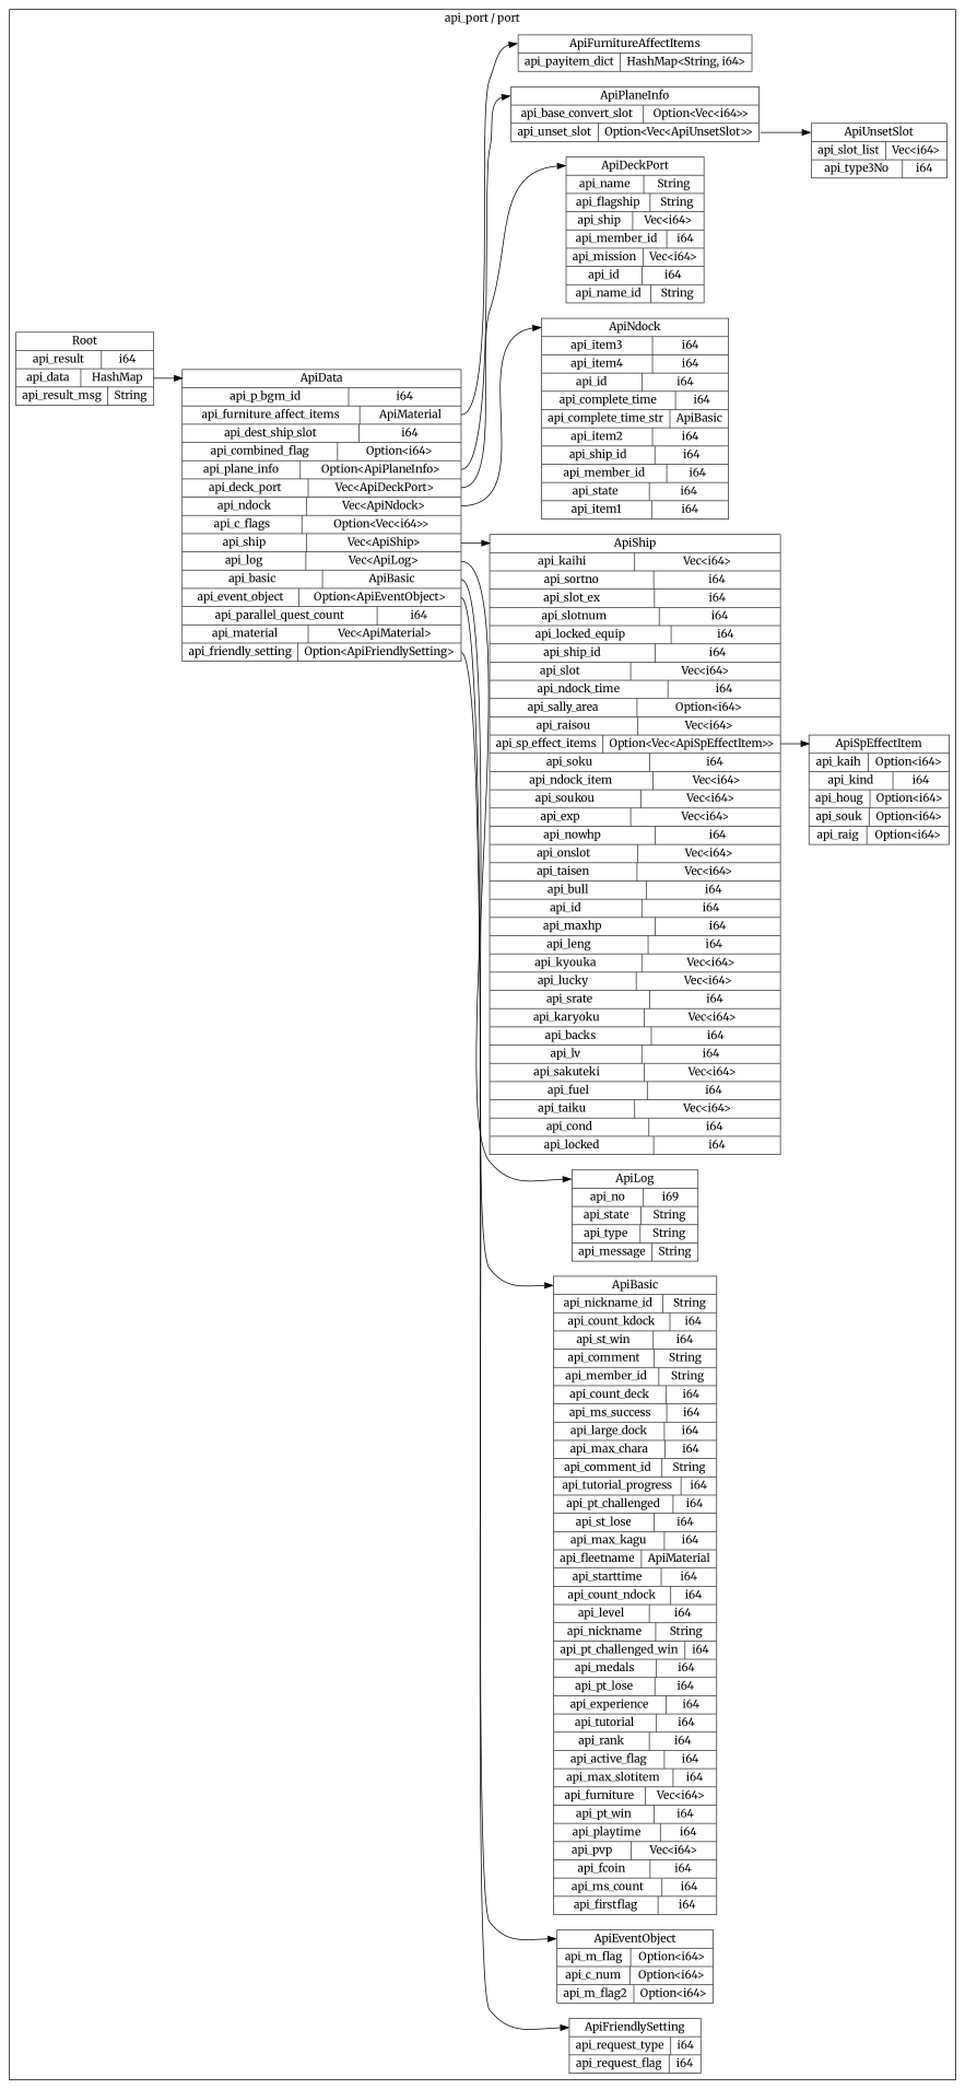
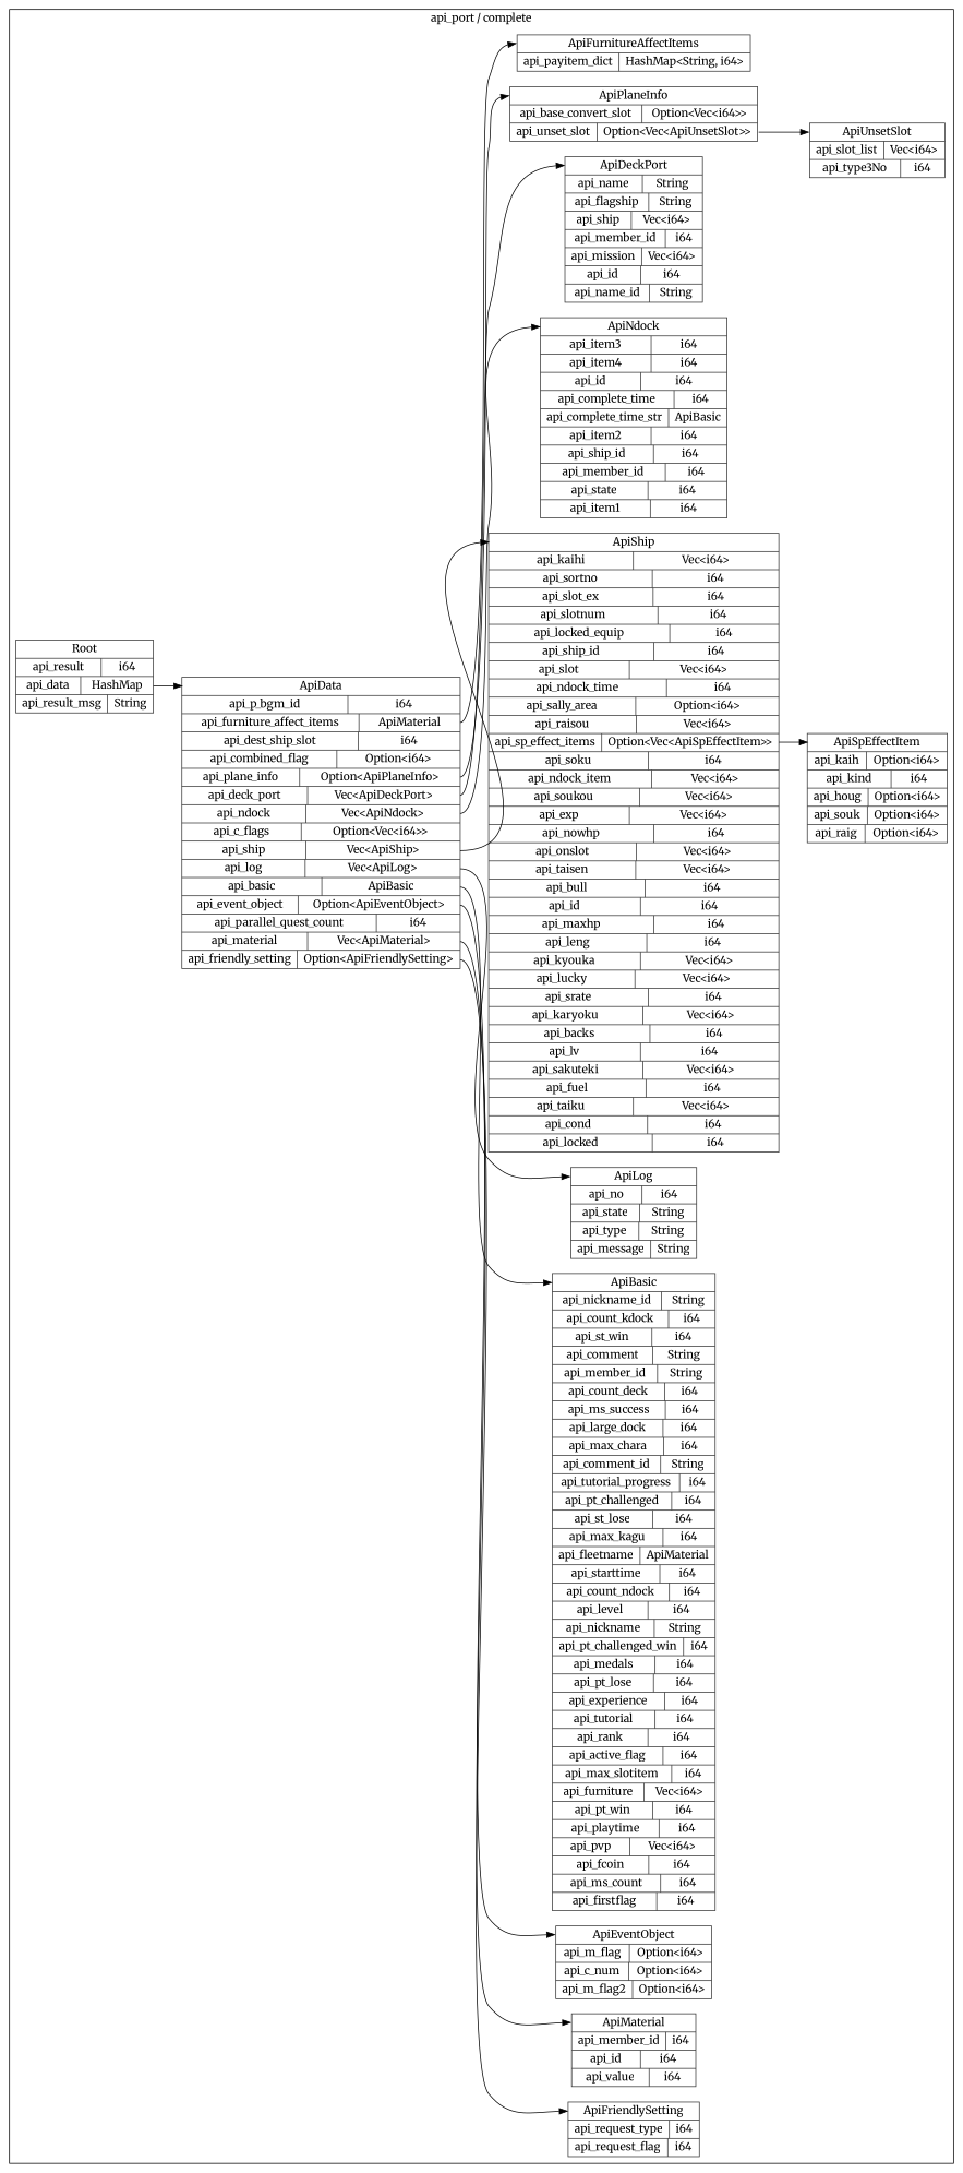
  digraph {
    fontname=Merriweather
    rankdir=LR
    node [color=gray20 fontname=Merriweather shape=record style=solid]
    edge [fontname=Merriweather]
    n1 [label="<ApiData> ApiData  | { api_p_bgm_id | <api_p_bgm_id> i64 } | { api_furniture_affect_items | <api_furniture_affect_items> ApiMaterial } | { api_dest_ship_slot | <api_dest_ship_slot> i64 } | { api_combined_flag | <api_combined_flag> Option\<i64\> } | { api_plane_info | <api_plane_info> Option\<ApiPlaneInfo\> } | { api_deck_port | <api_deck_port> Vec\<ApiDeckPort\> } | { api_ndock | <api_ndock> Vec\<ApiNdock\> } | { api_c_flags | <api_c_flags> Option\<Vec\<i64\>\> } | { api_ship | <api_ship> Vec\<ApiShip\> } | { api_log | <api_log> Vec\<ApiLog\> } | { api_basic | <api_basic> ApiBasic } | { api_event_object | <api_event_object> Option\<ApiEventObject\> } | { api_parallel_quest_count | <api_parallel_quest_count> i64 } | { api_material | <api_material> Vec\<ApiMaterial\> } | { api_friendly_setting | <api_friendly_setting> Option\<ApiFriendlySetting\> }"]
    n2 [label="<ApiFurnitureAffectItems> ApiFurnitureAffectItems  | { api_payitem_dict | <api_payitem_dict> HashMap\<String, i64\> }"]
    n3 [label="<ApiPlaneInfo> ApiPlaneInfo  | { api_base_convert_slot | <api_base_convert_slot> Option\<Vec\<i64\>\> } | { api_unset_slot | <api_unset_slot> Option\<Vec\<ApiUnsetSlot\>\> }"]
    n4 [label="<ApiDeckPort> ApiDeckPort  | { api_name | <api_name> String } | { api_flagship | <api_flagship> String } | { api_ship | <api_ship> Vec\<i64\> } | { api_member_id | <api_member_id> i64 } | { api_mission | <api_mission> Vec\<i64\> } | { api_id | <api_id> i64 } | { api_name_id | <api_name_id> String }"]
    n5 [label="<ApiNdock> ApiNdock  | { api_item3 | <api_item3> i64 } | { api_item4 | <api_item4> i64 } | { api_id | <api_id> i64 } | { api_complete_time | <api_complete_time> i64 } | { api_complete_time_str | <api_complete_time_str> ApiBasic } | { api_item2 | <api_item2> i64 } | { api_ship_id | <api_ship_id> i64 } | { api_member_id | <api_member_id> i64 } | { api_state | <api_state> i64 } | { api_item1 | <api_item1> i64 }"]
    n6 [label="<ApiShip> ApiShip  | { api_kaihi | <api_kaihi> Vec\<i64\> } | { api_sortno | <api_sortno> i64 } | { api_slot_ex | <api_slot_ex> i64 } | { api_slotnum | <api_slotnum> i64 } | { api_locked_equip | <api_locked_equip> i64 } | { api_ship_id | <api_ship_id> i64 } | { api_slot | <api_slot> Vec\<i64\> } | { api_ndock_time | <api_ndock_time> i64 } | { api_sally_area | <api_sally_area> Option\<i64\> } | { api_raisou | <api_raisou> Vec\<i64\> } | { api_sp_effect_items | <api_sp_effect_items> Option\<Vec\<ApiSpEffectItem\>\> } | { api_soku | <api_soku> i64 } | { api_ndock_item | <api_ndock_item> Vec\<i64\> } | { api_soukou | <api_soukou> Vec\<i64\> } | { api_exp | <api_exp> Vec\<i64\> } | { api_nowhp | <api_nowhp> i64 } | { api_onslot | <api_onslot> Vec\<i64\> } | { api_taisen | <api_taisen> Vec\<i64\> } | { api_bull | <api_bull> i64 } | { api_id | <api_id> i64 } | { api_maxhp | <api_maxhp> i64 } | { api_leng | <api_leng> i64 } | { api_kyouka | <api_kyouka> Vec\<i64\> } | { api_lucky | <api_lucky> Vec\<i64\> } | { api_srate | <api_srate> i64 } | { api_karyoku | <api_karyoku> Vec\<i64\> } | { api_backs | <api_backs> i64 } | { api_lv | <api_lv> i64 } | { api_sakuteki | <api_sakuteki> Vec\<i64\> } | { api_fuel | <api_fuel> i64 } | { api_taiku | <api_taiku> Vec\<i64\> } | { api_cond | <api_cond> i64 } | { api_locked | <api_locked> i64 }"]
-   n7 [label="<ApiLog> ApiLog  | { api_no | <api_no> i69 } | { api_state | <api_state> String } | { api_type | <api_type> String } | { api_message | <api_message> String }"]
+   n7 [label="<ApiLog> ApiLog  | { api_no | <api_no> i64 } | { api_state | <api_state> String } | { api_type | <api_type> String } | { api_message | <api_message> String }"]
    n8 [label="<ApiBasic> ApiBasic  | { api_nickname_id | <api_nickname_id> String } | { api_count_kdock | <api_count_kdock> i64 } | { api_st_win | <api_st_win> i64 } | { api_comment | <api_comment> String } | { api_member_id | <api_member_id> String } | { api_count_deck | <api_count_deck> i64 } | { api_ms_success | <api_ms_success> i64 } | { api_large_dock | <api_large_dock> i64 } | { api_max_chara | <api_max_chara> i64 } | { api_comment_id | <api_comment_id> String } | { api_tutorial_progress | <api_tutorial_progress> i64 } | { api_pt_challenged | <api_pt_challenged> i64 } | { api_st_lose | <api_st_lose> i64 } | { api_max_kagu | <api_max_kagu> i64 } | { api_fleetname | <api_fleetname> ApiMaterial } | { api_starttime | <api_starttime> i64 } | { api_count_ndock | <api_count_ndock> i64 } | { api_level | <api_level> i64 } | { api_nickname | <api_nickname> String } | { api_pt_challenged_win | <api_pt_challenged_win> i64 } | { api_medals | <api_medals> i64 } | { api_pt_lose | <api_pt_lose> i64 } | { api_experience | <api_experience> i64 } | { api_tutorial | <api_tutorial> i64 } | { api_rank | <api_rank> i64 } | { api_active_flag | <api_active_flag> i64 } | { api_max_slotitem | <api_max_slotitem> i64 } | { api_furniture | <api_furniture> Vec\<i64\> } | { api_pt_win | <api_pt_win> i64 } | { api_playtime | <api_playtime> i64 } | { api_pvp | <api_pvp> Vec\<i64\> } | { api_fcoin | <api_fcoin> i64 } | { api_ms_count | <api_ms_count> i64 } | { api_firstflag | <api_firstflag> i64 }"]
    n9 [label="<ApiEventObject> ApiEventObject  | { api_m_flag | <api_m_flag> Option\<i64\> } | { api_c_num | <api_c_num> Option\<i64\> } | { api_m_flag2 | <api_m_flag2> Option\<i64\> }"]
+   n10 [label="<ApiMaterial> ApiMaterial  | { api_member_id | <api_member_id> i64 } | { api_id | <api_id> i64 } | { api_value | <api_value> i64 }"]
    n11 [label="<ApiFriendlySetting> ApiFriendlySetting  | { api_request_type | <api_request_type> i64 } | { api_request_flag | <api_request_flag> i64 }"]
    n12 [label="<ApiUnsetSlot> ApiUnsetSlot  | { api_slot_list | <api_slot_list> Vec\<i64\> } | { api_type3No | <api_type3No> i64 }"]
    n13 [label="<ApiSpEffectItem> ApiSpEffectItem  | { api_kaih | <api_kaih> Option\<i64\> } | { api_kind | <api_kind> i64 } | { api_houg | <api_houg> Option\<i64\> } | { api_souk | <api_souk> Option\<i64\> } | { api_raig | <api_raig> Option\<i64\> }"]
    n14 [label="<Root> Root  | { api_result | <api_result> i64 } | { api_data | <api_data> HashMap } | { api_result_msg | <api_result_msg> String }"]
    subgraph cluster_1 {
-     label="api_port / port"
+     label="api_port / complete"
      n1
      n2
      n3
      n4
      n5
      n6
      n7
      n8
      n9
+     n10
      n11
      n12
      n13
      n14
    }
    n1 -> n2 [headport="ApiFurnitureAffectItems:w" tailport="api_furniture_affect_items:e"]
    n1 -> n3 [headport="ApiPlaneInfo:w" tailport="api_plane_info:e"]
    n1 -> n4 [headport="ApiDeckPort:w" tailport="api_deck_port:e"]
    n1 -> n5 [headport="ApiNdock:w" tailport="api_ndock:e"]
    n1 -> n6 [headport="ApiShip:w" tailport="api_ship:e"]
    n1 -> n7 [headport="ApiLog:w" tailport="api_log:e"]
    n1 -> n8 [headport="ApiBasic:w" tailport="api_basic:e"]
    n1 -> n9 [headport="ApiEventObject:w" tailport="api_event_object:e"]
+   n1 -> n10 [headport="ApiMaterial:w" tailport="api_material:e"]
    n1 -> n11 [headport="ApiFriendlySetting:w" tailport="api_friendly_setting:e"]
    n3 -> n12 [headport="ApiUnsetSlot:w" tailport="api_unset_slot:e"]
    n6 -> n13 [headport="ApiSpEffectItem:w" tailport="api_sp_effect_items:e"]
    n14 -> n1 [headport="ApiData:w" tailport="api_data:e"]
  }
